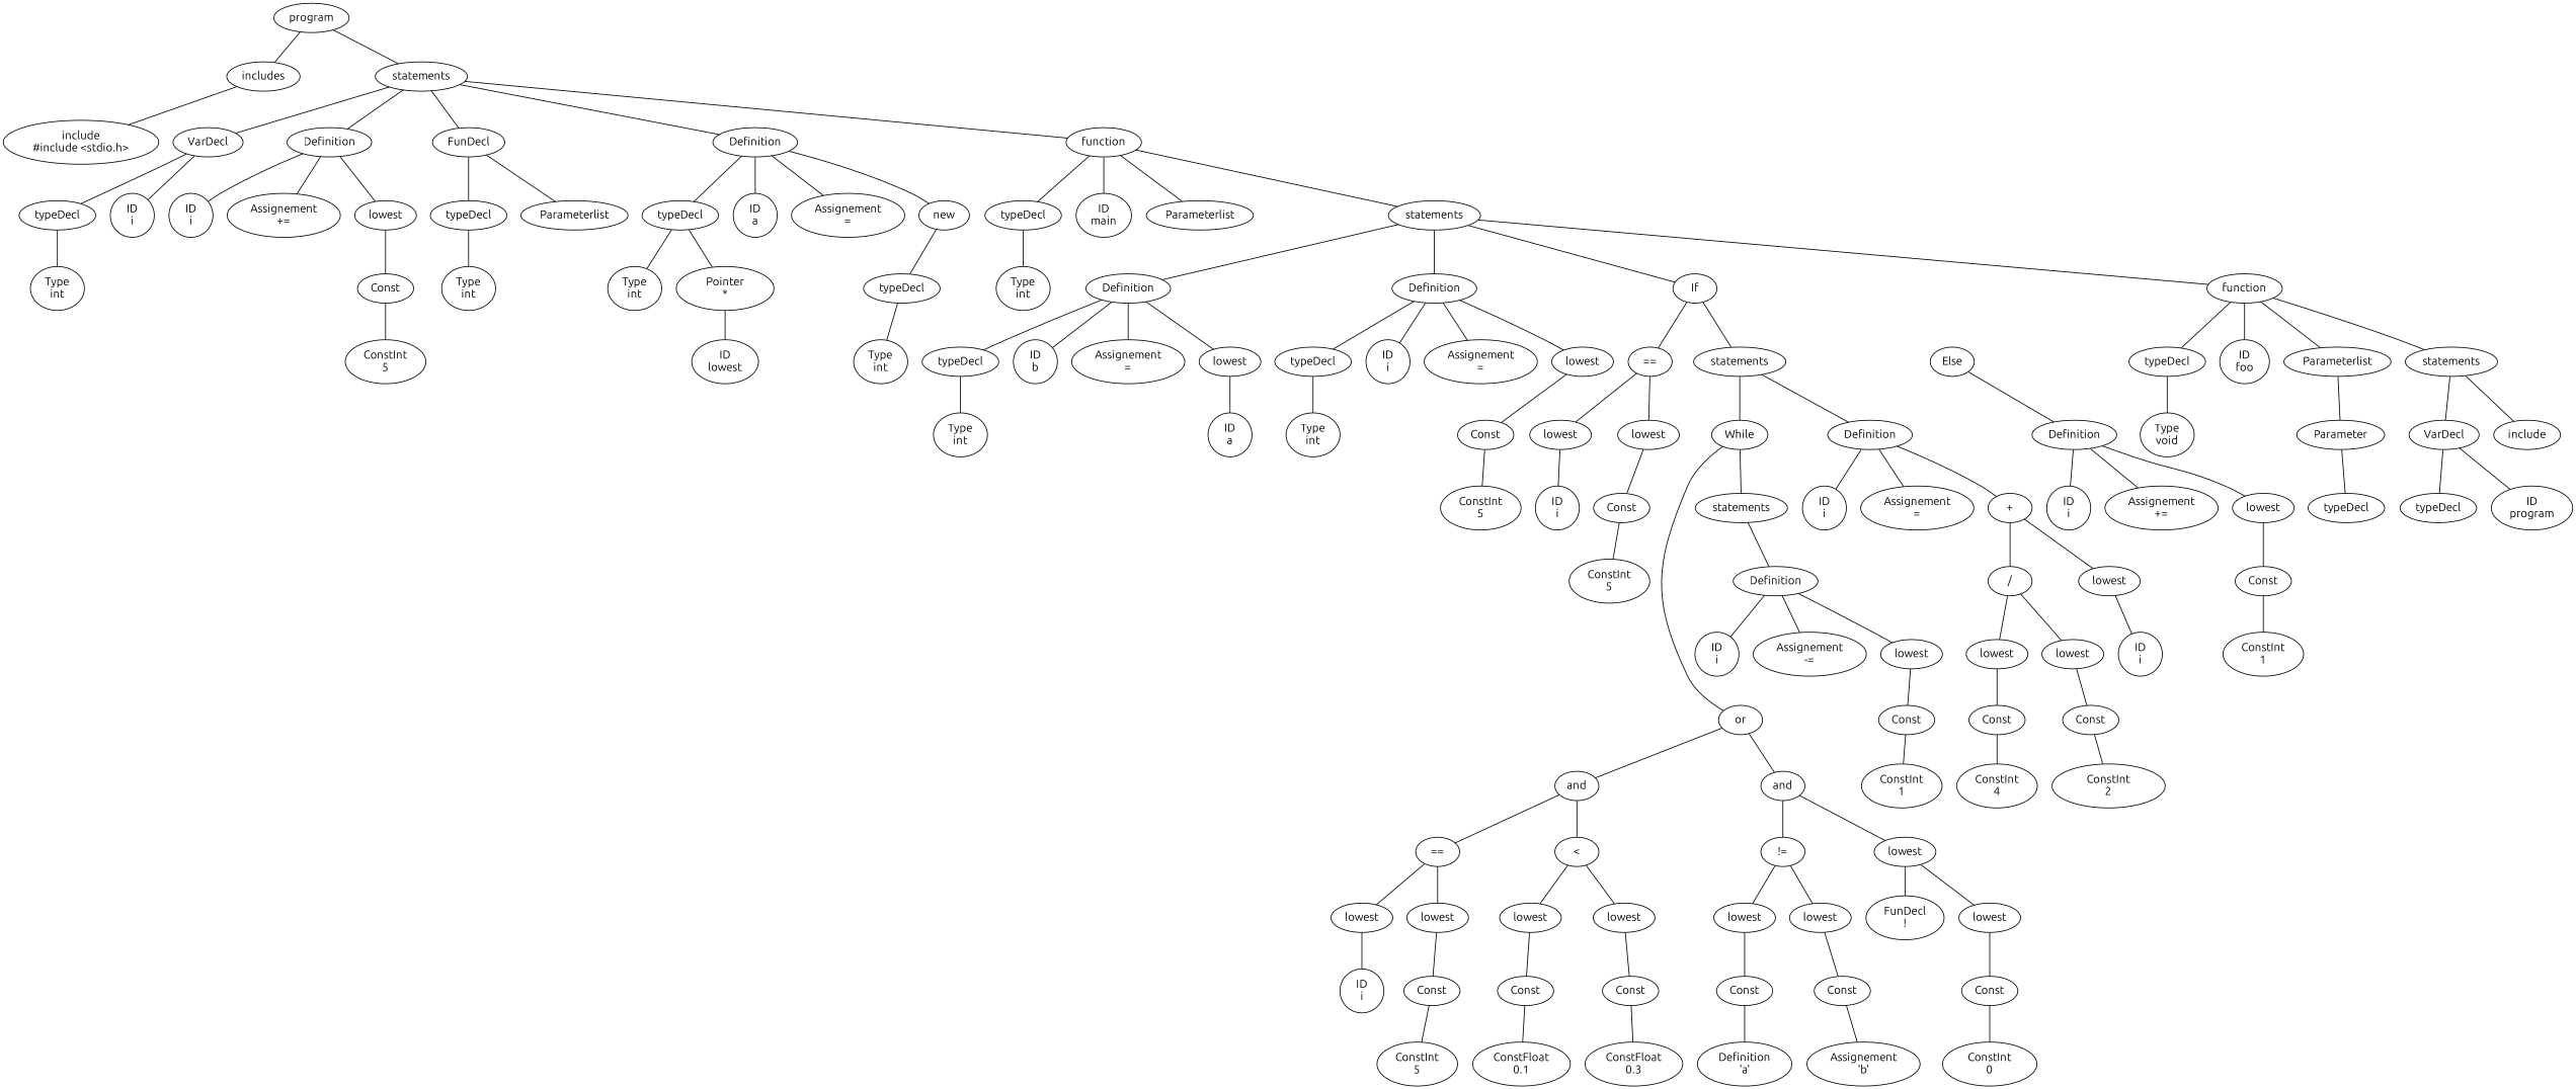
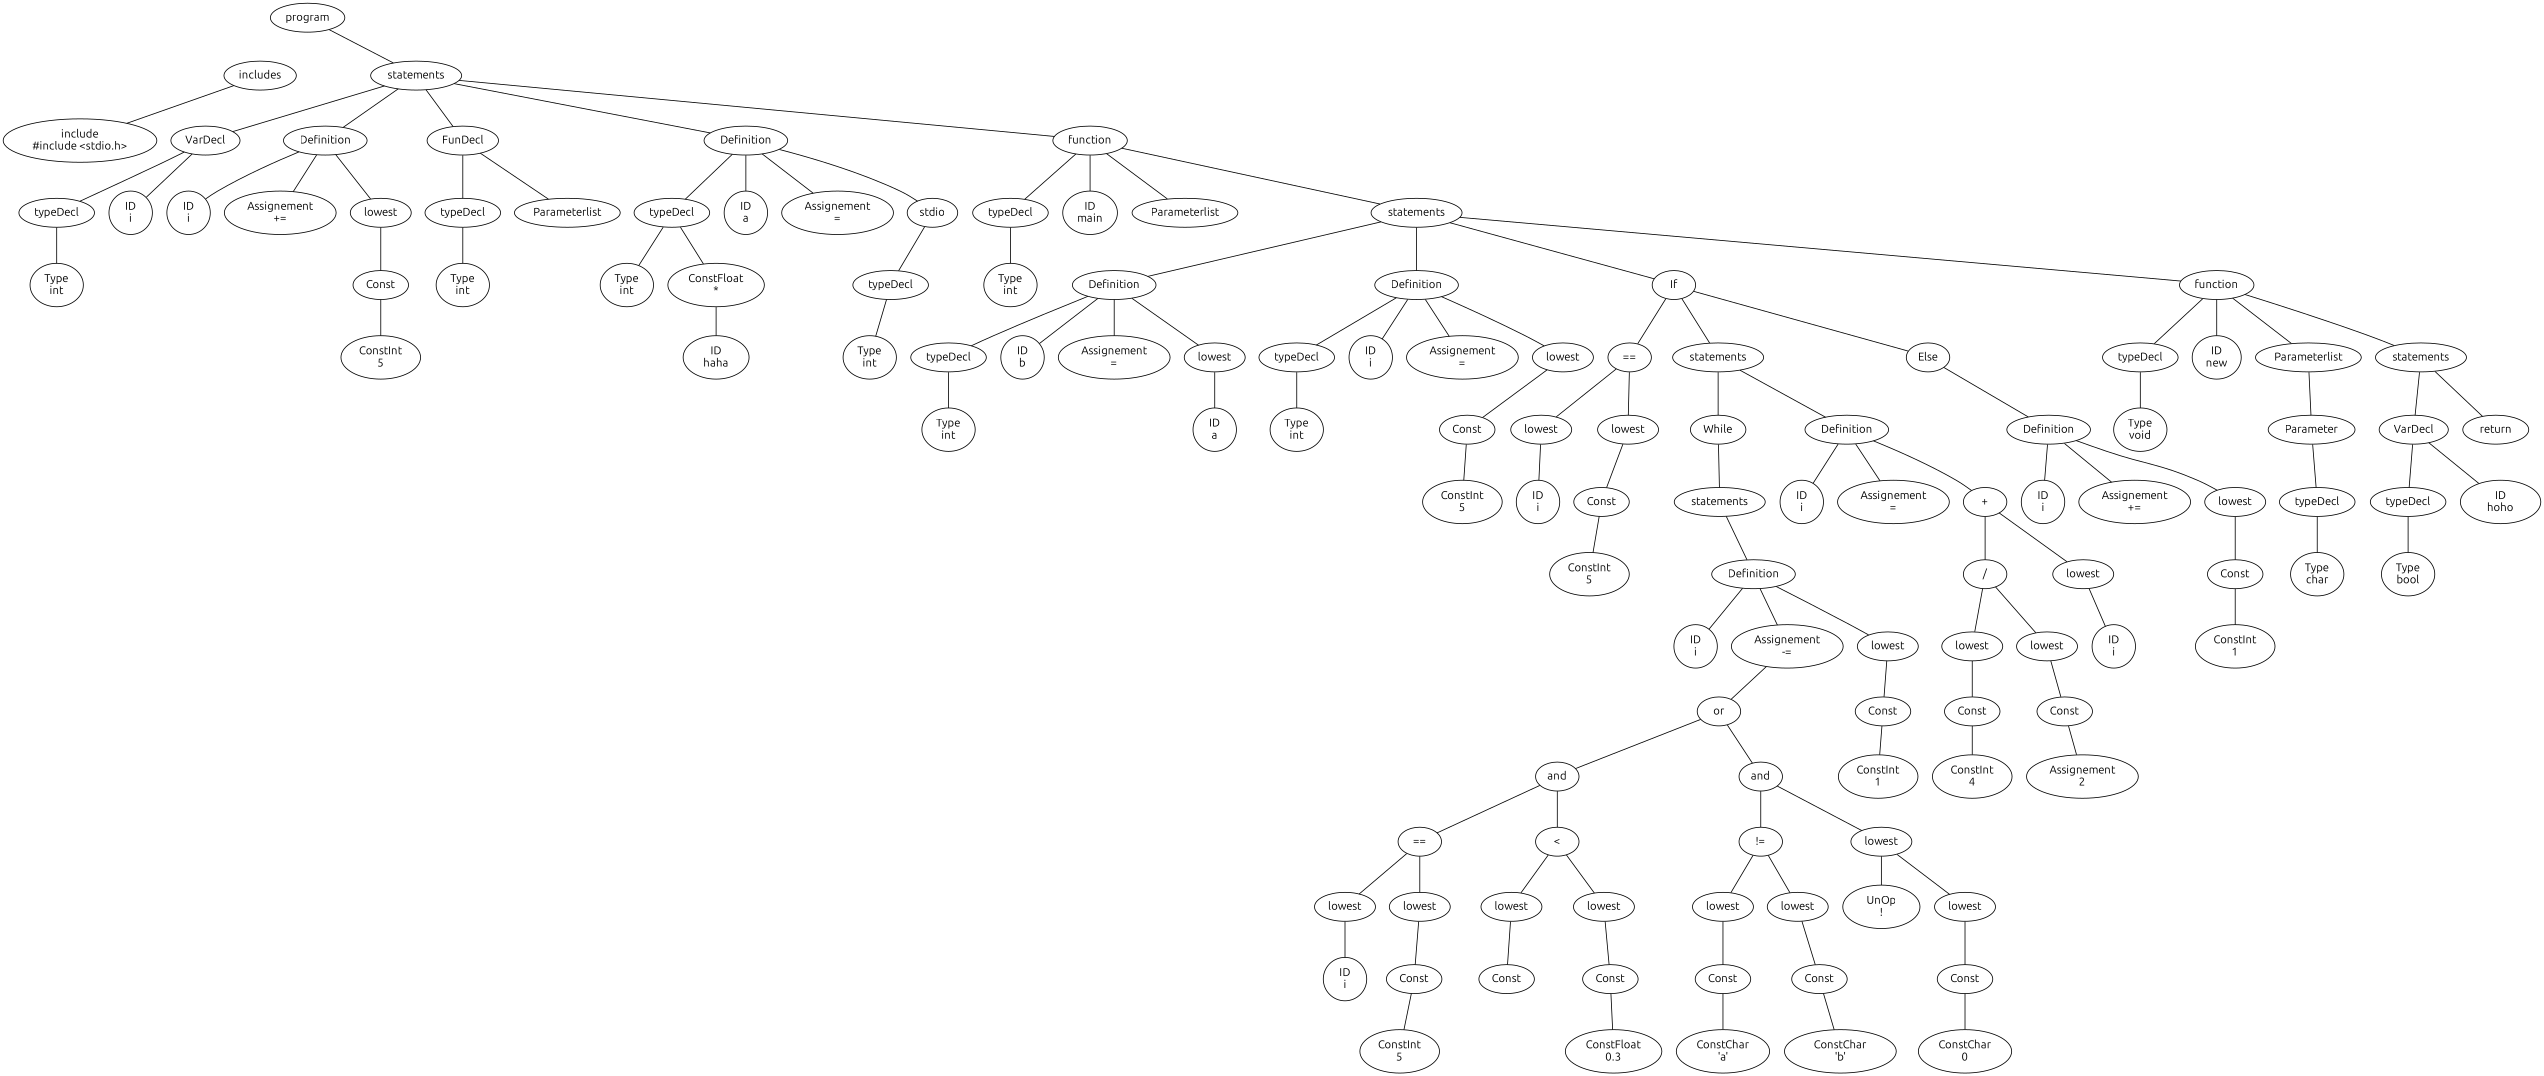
  graph {
    fontname=Ubuntu
    node [fontname=Ubuntu]
    edge [fontname=Ubuntu]
    n1 [label=program]
    n2 [label=includes]
    n3 [label=statements]
    n4 [label="include\n#include <stdio.h>"]
    n5 [label=VarDecl]
    n6 [label=Definition]
    n7 [label=FunDecl]
    n8 [label=Definition]
    n9 [label=function]
    n10 [label=typeDecl]
    n11 [label="ID\ni"]
    n12 [label="ID\ni"]
    n13 [label="Assignement\n+="]
    n14 [label=lowest]
    n15 [label=typeDecl]
    n16 [label=Parameterlist]
    n17 [label=typeDecl]
    n18 [label="ID\na"]
    n19 [label="Assignement\n="]
-   n20 [label=new]
+   n20 [label=stdio]
    n21 [label=typeDecl]
    n22 [label="ID\nmain"]
    n23 [label=Parameterlist]
    n24 [label=statements]
    n25 [label="Type\nint"]
    n26 [label=Const]
    n27 [label="ConstInt\n5"]
    n28 [label="Type\nint"]
-   n29 [label="ID\nlowest"]
+   n29 [label="ID\nhaha"]
    n30 [label="Type\nint"]
-   n31 [label="Pointer\n*"]
+   n31 [label="ConstFloat\n*"]
    n32 [label=typeDecl]
    n33 [label="Type\nint"]
    n34 [label="Type\nint"]
    n35 [label=Definition]
    n36 [label=Definition]
    n37 [label=If]
    n38 [label=function]
    n39 [label=typeDecl]
    n40 [label="ID\nb"]
    n41 [label="Assignement\n="]
    n42 [label=lowest]
    n43 [label=typeDecl]
    n44 [label="ID\ni"]
    n45 [label="Assignement\n="]
    n46 [label=lowest]
    n47 [label="=="]
    n48 [label=statements]
    n49 [label=Else]
    n50 [label=typeDecl]
-   n51 [label="ID\nfoo"]
+   n51 [label="ID\nnew"]
    n52 [label=Parameterlist]
    n53 [label=statements]
    n54 [label="Type\nint"]
    n55 [label="ID\na"]
    n56 [label="Type\nint"]
    n57 [label=Const]
    n58 [label="ConstInt\n5"]
    n59 [label=lowest]
    n60 [label=lowest]
    n61 [label=While]
    n62 [label=Definition]
    n63 [label=Definition]
    n64 [label="ID\ni"]
    n65 [label=Const]
    n66 [label="ConstInt\n5"]
    n67 [label=or]
    n68 [label=statements]
    n69 [label="ID\ni"]
    n70 [label="Assignement\n="]
    n71 [label="+"]
    n72 [label=and]
    n73 [label=and]
    n74 [label=Definition]
    n75 [label="=="]
    n76 [label="<"]
    n77 [label="!="]
    n78 [label=lowest]
    n79 [label=lowest]
    n80 [label=lowest]
    n81 [label=lowest]
    n82 [label=lowest]
    n83 [label="ID\ni"]
    n84 [label=Const]
    n85 [label="ConstInt\n5"]
    n86 [label=Const]
    n87 [label=Const]
-   n88 [label="ConstFloat\n0.1"]
    n89 [label="ConstFloat\n0.3"]
    n90 [label=lowest]
    n91 [label=lowest]
-   n92 [label="FunDecl\n!"]
+   n92 [label="UnOp\n!"]
    n93 [label=lowest]
    n94 [label=Const]
    n95 [label=Const]
-   n96 [label="Definition\n'a'"]
-   n97 [label="Assignement\n'b'"]
+   n96 [label="ConstChar\n'a'"]
+   n97 [label="ConstChar\n'b'"]
    n98 [label=Const]
-   n99 [label="ConstInt\n0"]
+   n99 [label="ConstChar\n0"]
    n100 [label="ID\ni"]
    n101 [label="Assignement\n-="]
    n102 [label=lowest]
    n103 [label=Const]
    n104 [label="ConstInt\n1"]
    n105 [label="/"]
    n106 [label=lowest]
    n107 [label=lowest]
    n108 [label=lowest]
    n109 [label="ID\ni"]
    n110 [label=Const]
    n111 [label=Const]
    n112 [label="ConstInt\n4"]
-   n113 [label="ConstInt\n2"]
+   n113 [label="Assignement\n2"]
    n114 [label="ID\ni"]
    n115 [label="Assignement\n+="]
    n116 [label=lowest]
    n117 [label=Const]
    n118 [label="ConstInt\n1"]
    n119 [label="Type\nvoid"]
    n120 [label=Parameter]
    n121 [label=VarDecl]
-   n122 [label=include]
+   n122 [label=return]
    n123 [label=typeDecl]
+   n124 [label="Type\nchar"]
    n125 [label=typeDecl]
-   n126 [label="ID\nprogram"]
-   n1 -- n2
+   n126 [label="ID\nhoho"]
+   n127 [label="Type\nbool"]
    n1 -- n3
    n2 -- n4
    n3 -- n5
    n3 -- n6
    n3 -- n7
    n3 -- n8
    n3 -- n9
    n5 -- n10
    n5 -- n11
    n6 -- n12
    n6 -- n13
    n6 -- n14
    n7 -- n15
    n7 -- n16
    n8 -- n17
    n8 -- n18
    n8 -- n19
    n8 -- n20
    n9 -- n21
    n9 -- n22
    n9 -- n23
    n9 -- n24
    n10 -- n25
    n14 -- n26
    n15 -- n28
    n17 -- n30
    n17 -- n31
    n20 -- n32
    n21 -- n34
    n24 -- n35
    n24 -- n36
    n24 -- n37
    n24 -- n38
    n26 -- n27
    n31 -- n29
    n32 -- n33
    n35 -- n39
    n35 -- n40
    n35 -- n41
    n35 -- n42
    n36 -- n43
    n36 -- n44
    n36 -- n45
    n36 -- n46
    n37 -- n47
    n37 -- n48
+   n37 -- n49
    n38 -- n50
    n38 -- n51
    n38 -- n52
    n38 -- n53
    n39 -- n54
    n42 -- n55
    n43 -- n56
    n46 -- n57
    n47 -- n59
    n47 -- n60
    n48 -- n61
    n48 -- n62
    n49 -- n63
    n50 -- n119
    n52 -- n120
    n53 -- n121
    n53 -- n122
    n57 -- n58
    n59 -- n64
    n60 -- n65
-   n61 -- n67
+   n101 -- n67
    n61 -- n68
    n62 -- n69
    n62 -- n70
    n62 -- n71
    n63 -- n114
    n63 -- n115
    n63 -- n116
    n65 -- n66
    n67 -- n72
    n67 -- n73
    n68 -- n74
    n71 -- n105
    n71 -- n106
    n72 -- n75
    n72 -- n76
    n73 -- n77
    n73 -- n78
    n74 -- n100
    n74 -- n101
    n74 -- n102
    n75 -- n79
    n75 -- n80
    n76 -- n81
    n76 -- n82
    n77 -- n90
    n77 -- n91
    n78 -- n92
    n78 -- n93
    n79 -- n83
    n80 -- n84
    n81 -- n86
    n82 -- n87
    n84 -- n85
-   n86 -- n88
    n87 -- n89
    n90 -- n94
    n91 -- n95
    n93 -- n98
    n94 -- n96
    n95 -- n97
    n98 -- n99
    n102 -- n103
    n103 -- n104
    n105 -- n107
    n105 -- n108
    n106 -- n109
    n107 -- n110
    n108 -- n111
    n110 -- n112
    n111 -- n113
    n116 -- n117
    n117 -- n118
    n120 -- n123
    n121 -- n125
    n121 -- n126
+   n123 -- n124
+   n125 -- n127
  }
